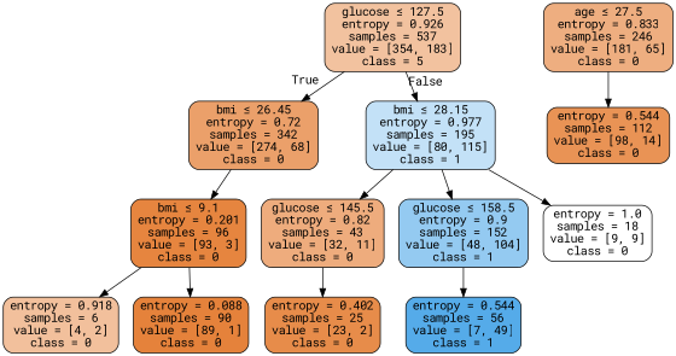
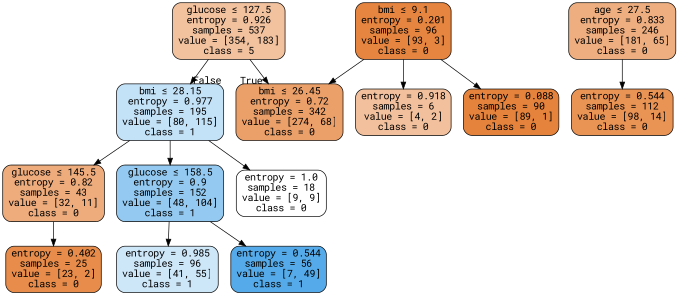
  digraph {
    fontname="Roboto Mono"
    node [color=black fontname="Roboto Mono" shape=box style="filled, rounded"]
    edge [fontname="Roboto Mono"]
    n1 [fillcolor="#f2c29f" label=<glucose &le; 127.5<br/>entropy = 0.926<br/>samples = 537<br/>value = [354, 183]<br/>class = 5>]
    n2 [fillcolor="#eba06a" label=<bmi &le; 26.45<br/>entropy = 0.72<br/>samples = 342<br/>value = [274, 68]<br/>class = 0>]
    n3 [fillcolor="#c3e1f7" label=<bmi &le; 28.15<br/>entropy = 0.977<br/>samples = 195<br/>value = [80, 115]<br/>class = 1>]
    n4 [fillcolor="#e6853f" label=<bmi &le; 9.1<br/>entropy = 0.201<br/>samples = 96<br/>value = [93, 3]<br/>class = 0>]
    n5 [fillcolor="#eeac7d" label=<glucose &le; 145.5<br/>entropy = 0.82<br/>samples = 43<br/>value = [32, 11]<br/>class = 0>]
    n6 [fillcolor="#94caf1" label=<glucose &le; 158.5<br/>entropy = 0.9<br/>samples = 152<br/>value = [48, 104]<br/>class = 1>]
    n7 [fillcolor="#ffffff" label=<entropy = 1.0<br/>samples = 18<br/>value = [9, 9]<br/>class = 0>]
    n8 [fillcolor="#f2c09c" label=<entropy = 0.918<br/>samples = 6<br/>value = [4, 2]<br/>class = 0>]
    n9 [fillcolor="#e5823b" label=<entropy = 0.088<br/>samples = 90<br/>value = [89, 1]<br/>class = 0>]
    n10 [fillcolor="#eeae80" label=<age &le; 27.5<br/>entropy = 0.833<br/>samples = 246<br/>value = [181, 65]<br/>class = 0>]
    n11 [fillcolor="#e99355" label=<entropy = 0.544<br/>samples = 112<br/>value = [98, 14]<br/>class = 0>]
    n12 [fillcolor="#e78c4a" label=<entropy = 0.402<br/>samples = 25<br/>value = [23, 2]<br/>class = 0>]
+   n13 [fillcolor="#cde6f8" label=<entropy = 0.985<br/>samples = 96<br/>value = [41, 55]<br/>class = 1>]
    n14 [fillcolor="#55abe9" label=<entropy = 0.544<br/>samples = 56<br/>value = [7, 49]<br/>class = 1>]
    n1 -> n2 [headlabel=True labelangle=45 labeldistance=2.5]
    n1 -> n3 [headlabel=False labelangle=-45 labeldistance=2.5]
-   n2 -> n4
+   n4 -> n2
    n3 -> n5
    n3 -> n6
    n3 -> n7
    n4 -> n8
    n4 -> n9
    n5 -> n12
+   n6 -> n13
    n6 -> n14
    n10 -> n11
  }
